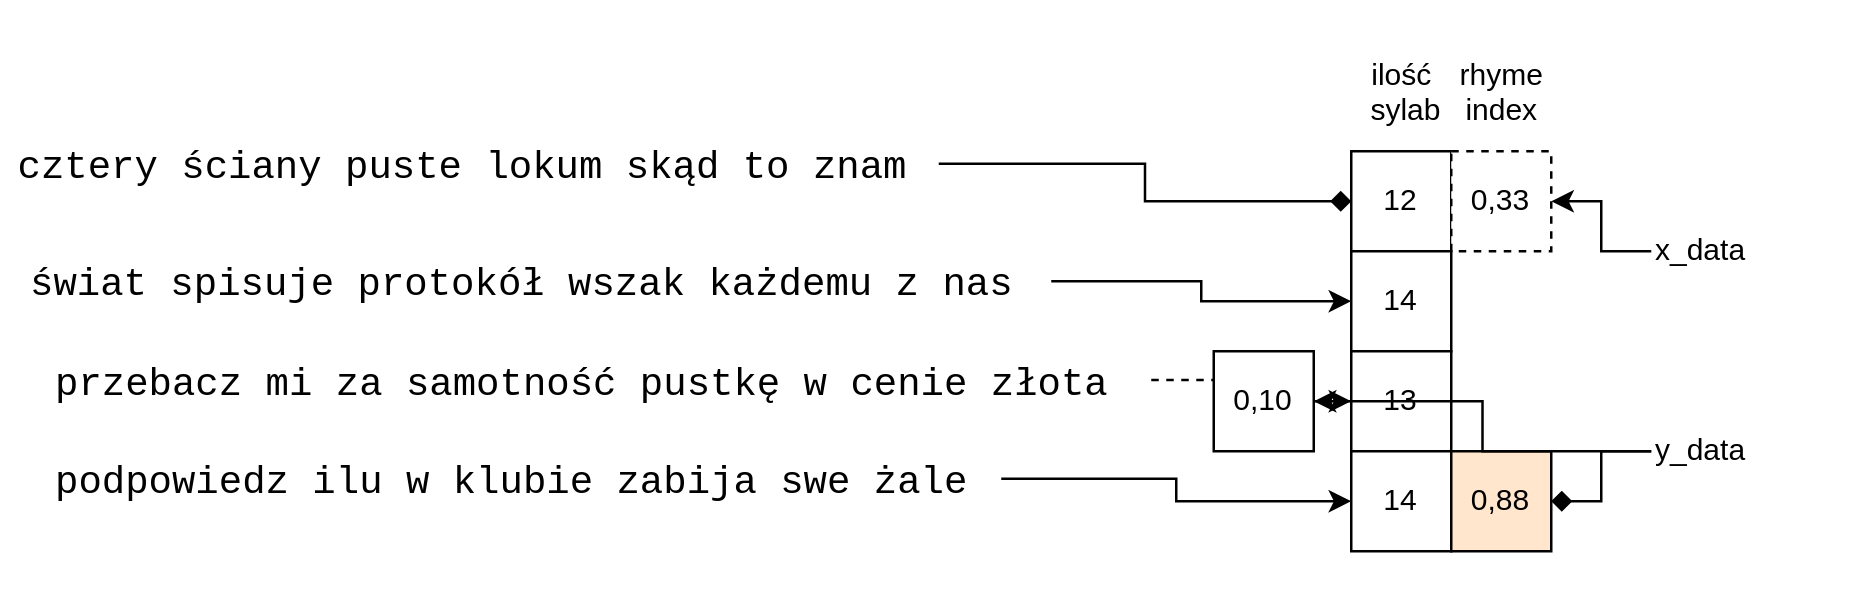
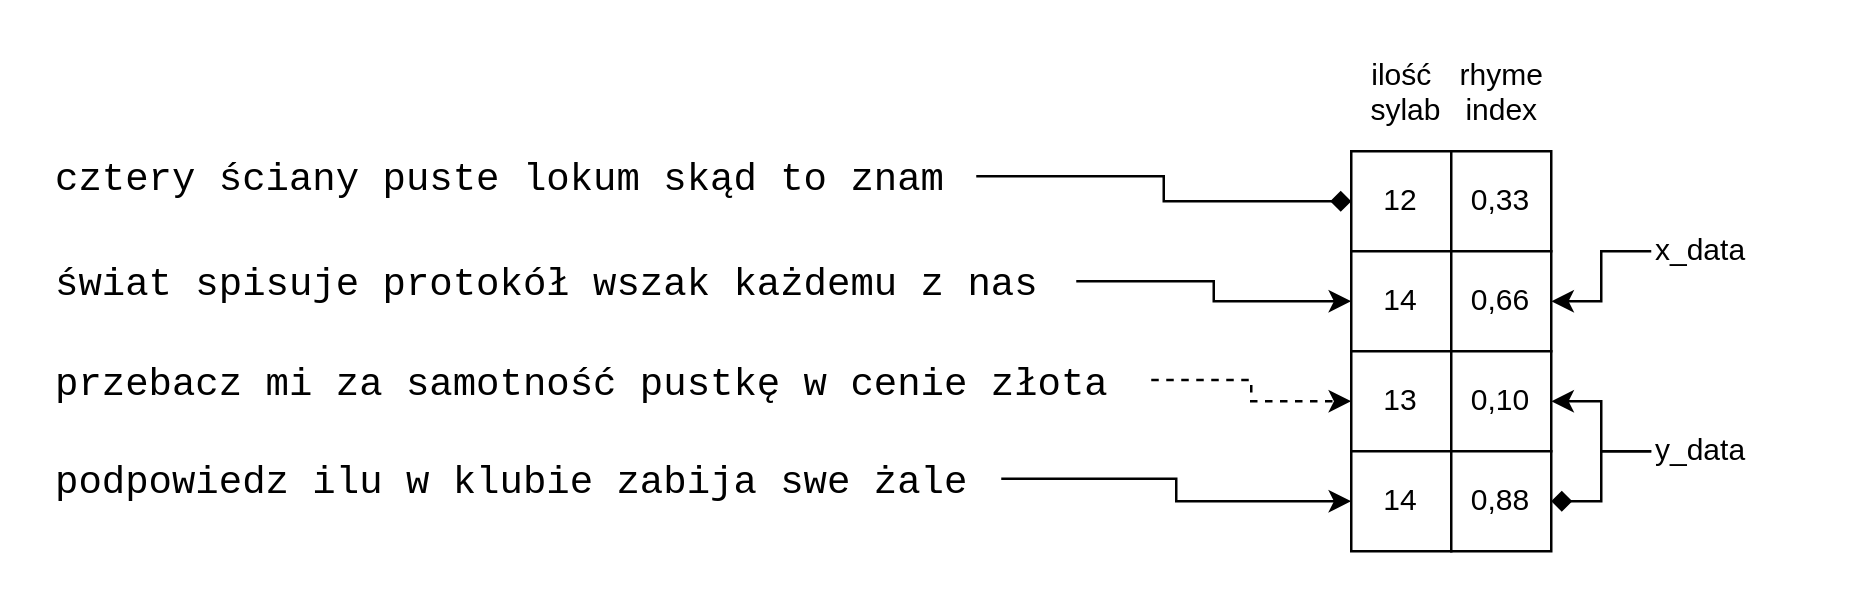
  <mxCell id="0" />
  <mxCell id="1" parent="0" />
  <mxCell id="2" value="&lt;p style=&quot;color: rgb(248 , 248 , 242) ; font-family: &amp;#34;source code pro&amp;#34; ; font-size: 11.7pt&quot;&gt;&lt;/p&gt;&lt;div&gt;&lt;br&gt;&lt;/div&gt;&lt;p&gt;&lt;/p&gt;" style="text;html=1;resizable=0;points=[];autosize=1;align=left;verticalAlign=top;spacingTop=-4;" vertex="1" parent="1"><mxGeometry x="20" y="161" width="20" height="40" as="geometry" /></mxCell>
  <mxCell id="3" style="edgeStyle=orthogonalEdgeStyle;rounded=0;orthogonalLoop=1;jettySize=auto;html=1;entryX=0;entryY=0.5;entryDx=0;entryDy=0;endArrow=diamond;" edge="1" parent="1" source="4" target="12"><mxGeometry relative="1" as="geometry" /></mxCell>
- <mxCell id="4" value="&lt;span style=&quot;font-family: &amp;#34;courier new&amp;#34; ; font-size: 15.6px ; text-align: justify&quot;&gt;cztery ściany puste lokum skąd to znam&lt;/span&gt;" style="text;html=1;resizable=0;points=[];autosize=1;align=left;verticalAlign=top;spacingTop=-4;" vertex="1" parent="1"><mxGeometry x="5" y="55" width="370" height="20" as="geometry" /></mxCell>
+ <mxCell id="4" value="&lt;span style=&quot;font-family: &amp;#34;courier new&amp;#34; ; font-size: 15.6px ; text-align: justify&quot;&gt;cztery ściany puste lokum skąd to znam&lt;/span&gt;" style="text;html=1;resizable=0;points=[];autosize=1;align=left;verticalAlign=top;spacingTop=-4;" vertex="1" parent="1"><mxGeometry x="20" y="60" width="370" height="20" as="geometry" /></mxCell>
  <mxCell id="5" style="edgeStyle=orthogonalEdgeStyle;rounded=0;orthogonalLoop=1;jettySize=auto;html=1;entryX=0;entryY=0.5;entryDx=0;entryDy=0;" edge="1" parent="1" source="6" target="16"><mxGeometry relative="1" as="geometry" /></mxCell>
- <mxCell id="6" value="&lt;span style=&quot;font-family: &amp;#34;courier new&amp;#34; ; font-size: 15.6px ; text-align: justify&quot;&gt;świat spisuje protokół wszak każdemu z nas&lt;/span&gt;" style="text;html=1;resizable=0;points=[];autosize=1;align=left;verticalAlign=top;spacingTop=-4;" vertex="1" parent="1"><mxGeometry x="10" y="102" width="410" height="20" as="geometry" /></mxCell>
+ <mxCell id="6" value="&lt;span style=&quot;font-family: &amp;#34;courier new&amp;#34; ; font-size: 15.6px ; text-align: justify&quot;&gt;świat spisuje protokół wszak każdemu z nas&lt;/span&gt;" style="text;html=1;resizable=0;points=[];autosize=1;align=left;verticalAlign=top;spacingTop=-4;" vertex="1" parent="1"><mxGeometry x="20" y="102" width="410" height="20" as="geometry" /></mxCell>
  <mxCell id="7" style="edgeStyle=orthogonalEdgeStyle;rounded=0;orthogonalLoop=1;jettySize=auto;html=1;entryX=0;entryY=0.5;entryDx=0;entryDy=0;dashed=1;" edge="1" parent="1" source="8" target="18"><mxGeometry relative="1" as="geometry" /></mxCell>
  <mxCell id="8" value="&lt;span style=&quot;font-family: &amp;#34;courier new&amp;#34; ; font-size: 15.6px ; text-align: justify&quot;&gt;przebacz mi za samotność pustkę w cenie złota&lt;/span&gt;" style="text;html=1;resizable=0;points=[];autosize=1;align=left;verticalAlign=top;spacingTop=-4;" vertex="1" parent="1"><mxGeometry x="20" y="141.5" width="440" height="20" as="geometry" /></mxCell>
- <mxCell id="9" style="edgeStyle=orthogonalEdgeStyle;rounded=0;orthogonalLoop=1;jettySize=auto;html=1;entryX=1;entryY=0.5;entryDx=0;entryDy=0;fontFamily=Courier New;" edge="1" parent="1" source="11" target="14"><mxGeometry relative="1" as="geometry" /></mxCell>
+ <mxCell id="10" style="edgeStyle=orthogonalEdgeStyle;rounded=0;orthogonalLoop=1;jettySize=auto;html=1;entryX=1;entryY=0.5;entryDx=0;entryDy=0;fontFamily=Courier New;" edge="1" parent="1" source="11" target="17"><mxGeometry relative="1" as="geometry" /></mxCell>
  <mxCell id="11" value="x_data" style="text;html=1;resizable=0;points=[];autosize=1;align=left;verticalAlign=top;spacingTop=-4;" vertex="1" parent="1"><mxGeometry x="660" y="90" width="50" height="20" as="geometry" /></mxCell>
  <mxCell id="12" value="12" style="rounded=0;whiteSpace=wrap;html=1;" vertex="1" parent="1"><mxGeometry x="540" y="60" width="40" height="40" as="geometry" /></mxCell>
  <mxCell id="13" value="ilość&lt;br&gt;&amp;nbsp;sylab" style="text;html=1;resizable=0;points=[];autosize=1;align=center;verticalAlign=top;spacingTop=-4;" vertex="1" parent="1"><mxGeometry x="535" y="20" width="50" height="30" as="geometry" /></mxCell>
- <mxCell id="14" value="0,33" style="rounded=0;whiteSpace=wrap;html=1;dashed=1;" vertex="1" parent="1"><mxGeometry x="580" y="60" width="40" height="40" as="geometry" /></mxCell>
+ <mxCell id="14" value="0,33" style="rounded=0;whiteSpace=wrap;html=1;" vertex="1" parent="1"><mxGeometry x="580" y="60" width="40" height="40" as="geometry" /></mxCell>
  <mxCell id="15" value="rhyme&lt;br&gt;index" style="text;html=1;resizable=0;points=[];autosize=1;align=center;verticalAlign=top;spacingTop=-4;" vertex="1" parent="1"><mxGeometry x="575" y="20" width="50" height="30" as="geometry" /></mxCell>
  <mxCell id="16" value="14" style="rounded=0;whiteSpace=wrap;html=1;" vertex="1" parent="1"><mxGeometry x="540" y="100" width="40" height="40" as="geometry" /></mxCell>
+ <mxCell id="17" value="0,66" style="rounded=0;whiteSpace=wrap;html=1;" vertex="1" parent="1"><mxGeometry x="580" y="100" width="40" height="40" as="geometry" /></mxCell>
  <mxCell id="18" value="13" style="rounded=0;whiteSpace=wrap;html=1;" vertex="1" parent="1"><mxGeometry x="540" y="140" width="40" height="40" as="geometry" /></mxCell>
- <mxCell id="19" value="0,10" style="rounded=0;whiteSpace=wrap;html=1;" vertex="1" parent="1"><mxGeometry x="485" y="140" width="40" height="40" as="geometry" /></mxCell>
+ <mxCell id="19" value="0,10" style="rounded=0;whiteSpace=wrap;html=1;" vertex="1" parent="1"><mxGeometry x="580" y="140" width="40" height="40" as="geometry" /></mxCell>
  <mxCell id="20" value="14" style="rounded=0;whiteSpace=wrap;html=1;" vertex="1" parent="1"><mxGeometry x="540" y="180" width="40" height="40" as="geometry" /></mxCell>
- <mxCell id="21" value="0,88" style="rounded=0;whiteSpace=wrap;html=1;fillColor=#ffe6cc;" vertex="1" parent="1"><mxGeometry x="580" y="180" width="40" height="40" as="geometry" /></mxCell>
+ <mxCell id="21" value="0,88" style="rounded=0;whiteSpace=wrap;html=1;" vertex="1" parent="1"><mxGeometry x="580" y="180" width="40" height="40" as="geometry" /></mxCell>
  <mxCell id="22" style="edgeStyle=orthogonalEdgeStyle;rounded=0;orthogonalLoop=1;jettySize=auto;html=1;entryX=0;entryY=0.5;entryDx=0;entryDy=0;fontFamily=Courier New;" edge="1" parent="1" source="23" target="20"><mxGeometry relative="1" as="geometry" /></mxCell>
  <mxCell id="23" value="&lt;div&gt;&lt;font style=&quot;font-size: 15.6px&quot;&gt;podpowiedz ilu w klubie zabija swe żale&lt;/font&gt;&lt;/div&gt;" style="text;html=1;resizable=0;points=[];autosize=1;align=left;verticalAlign=top;spacingTop=-4;fontFamily=Courier New;" vertex="1" parent="1"><mxGeometry x="20" y="181" width="380" height="20" as="geometry" /></mxCell>
  <mxCell id="24" style="edgeStyle=orthogonalEdgeStyle;rounded=0;orthogonalLoop=1;jettySize=auto;html=1;entryX=1;entryY=0.5;entryDx=0;entryDy=0;fontFamily=Helvetica;" edge="1" parent="1" source="26" target="19"><mxGeometry relative="1" as="geometry" /></mxCell>
  <mxCell id="25" style="edgeStyle=orthogonalEdgeStyle;rounded=0;orthogonalLoop=1;jettySize=auto;html=1;entryX=1;entryY=0.5;entryDx=0;entryDy=0;fontFamily=Helvetica;endArrow=diamond;" edge="1" parent="1" source="26" target="21"><mxGeometry relative="1" as="geometry" /></mxCell>
  <mxCell id="26" value="y_data" style="text;html=1;resizable=0;points=[];autosize=1;align=left;verticalAlign=top;spacingTop=-4;fontFamily=Helvetica;" vertex="1" parent="1"><mxGeometry x="660" y="170" width="60" height="20" as="geometry" /></mxCell>
